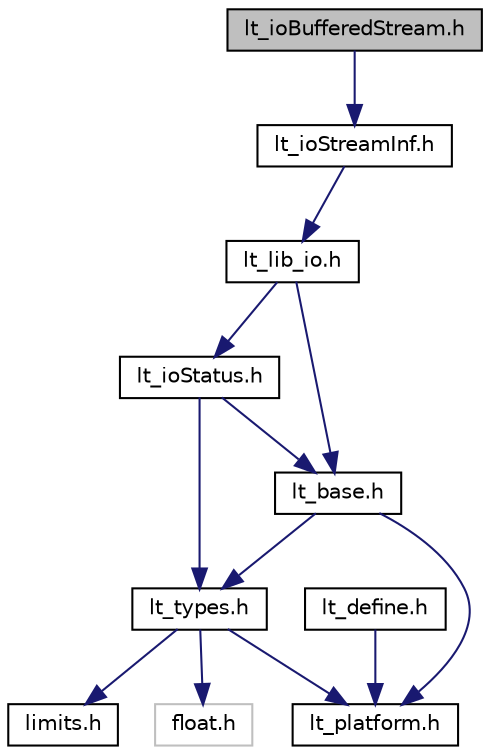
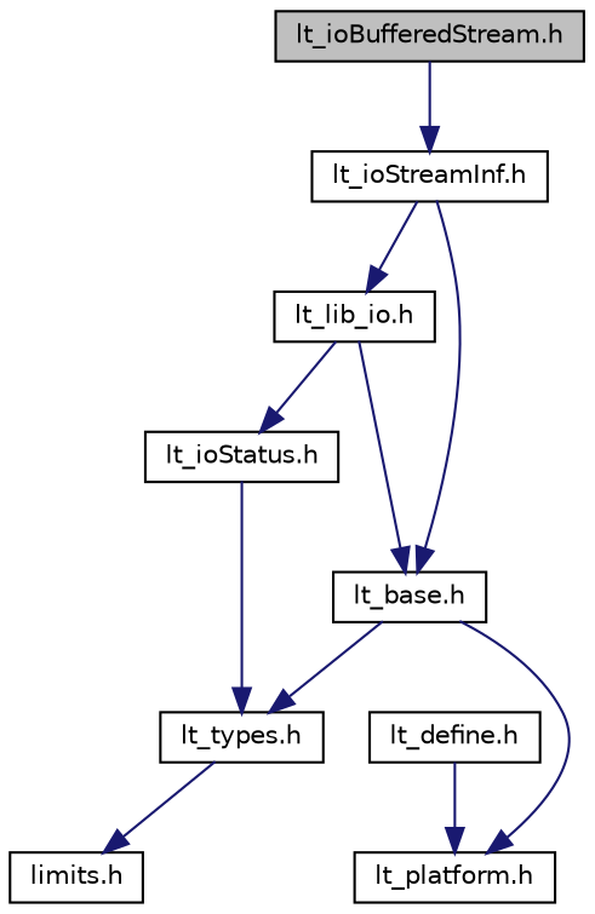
  digraph {
    node [color=black fontname=Helvetica fontsize=10 shape=record]
    edge [color=midnightblue fontname=Helvetica fontsize=10 labelfontname=Helvetica labelfontsize=10 style=solid]
    n1 [fillcolor=grey75 fontcolor=black height=0.2 label="lt_ioBufferedStream.h" style=filled width=0.4]
    n2 [height=0.2 label="lt_ioStreamInf.h" width=0.4]
    n3 [height=0.2 label="lt_lib_io.h" width=0.4]
    n4 [height=0.2 label="lt_base.h" width=0.4]
    n5 [height=0.2 label="lt_ioStatus.h" width=0.4]
    n6 [height=0.2 label="lt_platform.h" width=0.4]
    n7 [height=0.2 label="lt_types.h" width=0.4]
    n8 [height=0.2 label="lt_define.h" width=0.4]
    n9 [height=0.2 label="limits.h" width=0.4]
-   n10 [color=grey75 height=0.2 label="float.h" width=0.4]
    n1 -> n2
    n2 -> n3
    n3 -> n4
    n3 -> n5
    n4 -> n6
    n4 -> n7
-   n5 -> n4
+   n2 -> n4
    n5 -> n7
-   n7 -> n6
    n7 -> n9
-   n7 -> n10
    n8 -> n6
  }
